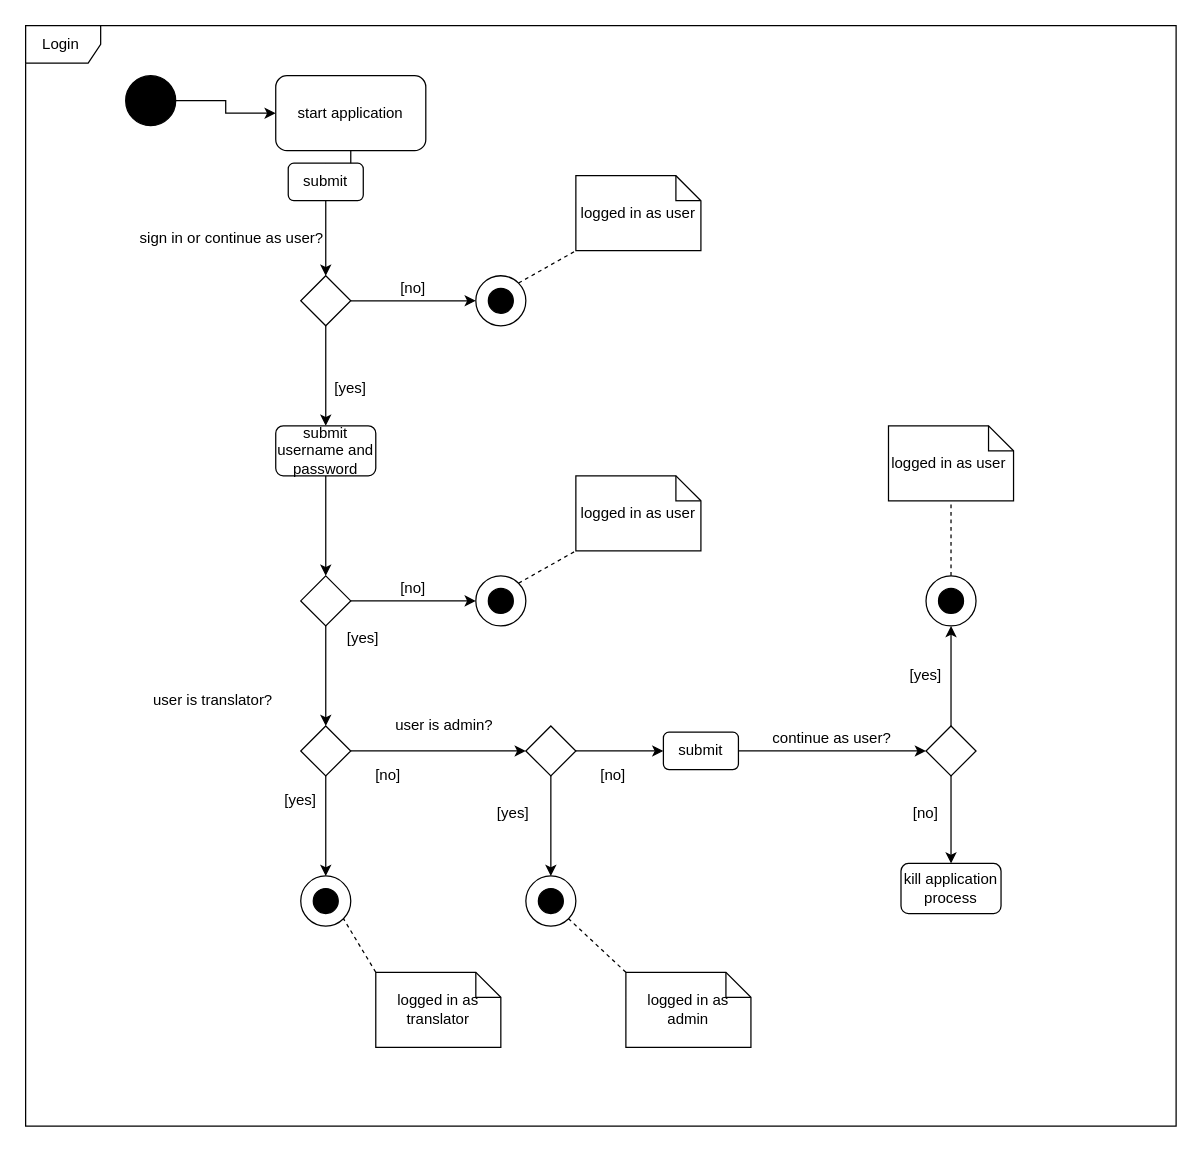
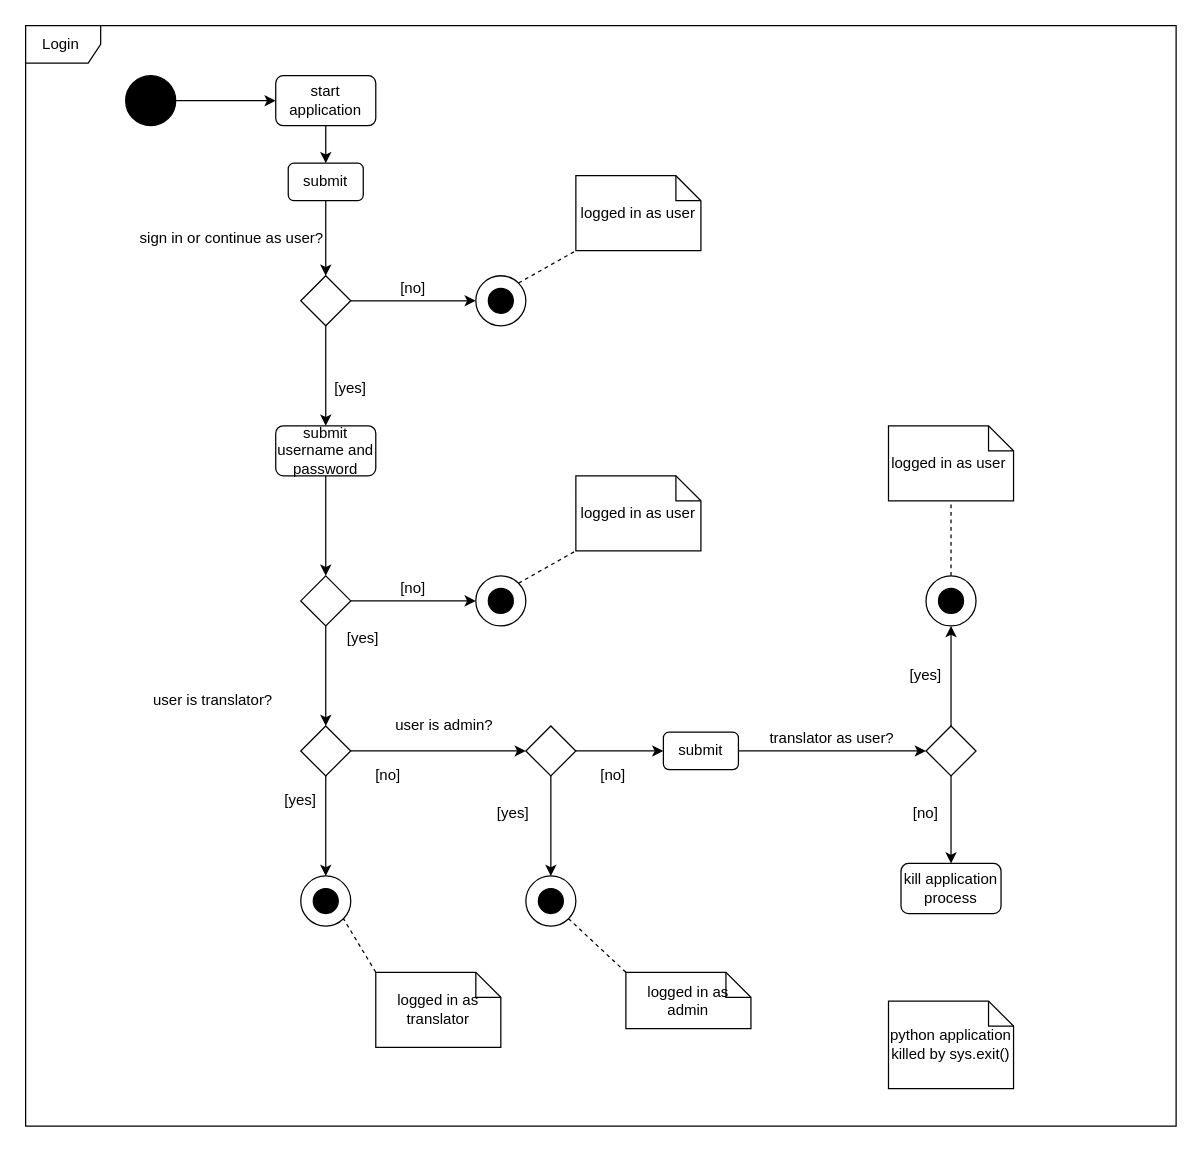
  <mxCell id="0" />
  <mxCell id="1" parent="0" />
  <mxCell id="2" value="Login&amp;nbsp;" style="shape=umlFrame;whiteSpace=wrap;html=1;" parent="1" vertex="1"><mxGeometry x="20" y="20" width="920" height="880" as="geometry" /></mxCell>
  <mxCell id="3" style="edgeStyle=orthogonalEdgeStyle;rounded=0;orthogonalLoop=1;jettySize=auto;html=1;entryX=0;entryY=0.5;entryDx=0;entryDy=0;" parent="1" source="4" target="6" edge="1"><mxGeometry relative="1" as="geometry" /></mxCell>
  <mxCell id="4" value="" style="ellipse;whiteSpace=wrap;html=1;aspect=fixed;fillColor=#000000;" parent="1" vertex="1"><mxGeometry x="100" y="60" width="40" height="40" as="geometry" /></mxCell>
  <mxCell id="5" style="edgeStyle=orthogonalEdgeStyle;rounded=0;orthogonalLoop=1;jettySize=auto;html=1;entryX=0.5;entryY=0;entryDx=0;entryDy=0;" edge="1" parent="1" source="6" target="63"><mxGeometry relative="1" as="geometry" /></mxCell>
- <mxCell id="6" value="start application" style="rounded=1;whiteSpace=wrap;html=1;fillColor=#FFFFFF;" parent="1" vertex="1"><mxGeometry x="220" y="60" width="120" height="60" as="geometry" /></mxCell>
+ <mxCell id="6" value="start application" style="rounded=1;whiteSpace=wrap;html=1;fillColor=#FFFFFF;" parent="1" vertex="1"><mxGeometry x="220" y="60" width="80" height="40" as="geometry" /></mxCell>
  <mxCell id="7" style="edgeStyle=orthogonalEdgeStyle;rounded=0;orthogonalLoop=1;jettySize=auto;html=1;entryX=0;entryY=0.5;entryDx=0;entryDy=0;" parent="1" source="9" target="11" edge="1"><mxGeometry relative="1" as="geometry" /></mxCell>
  <mxCell id="8" style="edgeStyle=orthogonalEdgeStyle;rounded=0;orthogonalLoop=1;jettySize=auto;html=1;" parent="1" source="9" target="15" edge="1"><mxGeometry relative="1" as="geometry" /></mxCell>
  <mxCell id="9" value="" style="rhombus;whiteSpace=wrap;html=1;fillColor=#FFFFFF;" parent="1" vertex="1"><mxGeometry x="240" y="220" width="40" height="40" as="geometry" /></mxCell>
  <mxCell id="10" value="sign in or continue as user?" style="text;html=1;strokeColor=none;fillColor=none;align=center;verticalAlign=middle;whiteSpace=wrap;rounded=0;" parent="1" vertex="1"><mxGeometry x="100" y="180" width="170" height="20" as="geometry" /></mxCell>
  <mxCell id="11" value="" style="ellipse;whiteSpace=wrap;html=1;aspect=fixed;fillColor=#FFFFFF;" parent="1" vertex="1"><mxGeometry x="380" y="220" width="40" height="40" as="geometry" /></mxCell>
  <mxCell id="12" value="" style="ellipse;whiteSpace=wrap;html=1;aspect=fixed;fillColor=#000000;" parent="1" vertex="1"><mxGeometry x="390" y="230" width="20" height="20" as="geometry" /></mxCell>
  <mxCell id="13" value="[no]" style="text;html=1;strokeColor=none;fillColor=none;align=center;verticalAlign=middle;whiteSpace=wrap;rounded=0;" parent="1" vertex="1"><mxGeometry x="310" y="220" width="40" height="20" as="geometry" /></mxCell>
  <mxCell id="14" style="edgeStyle=orthogonalEdgeStyle;rounded=0;orthogonalLoop=1;jettySize=auto;html=1;entryX=0.5;entryY=0;entryDx=0;entryDy=0;" parent="1" source="15" target="20" edge="1"><mxGeometry relative="1" as="geometry"><mxPoint x="260" y="420" as="targetPoint" /></mxGeometry></mxCell>
  <mxCell id="15" value="submit username and password" style="rounded=1;whiteSpace=wrap;html=1;fillColor=#FFFFFF;" parent="1" vertex="1"><mxGeometry x="220" y="340" width="80" height="40" as="geometry" /></mxCell>
  <mxCell id="16" value="[yes]" style="text;html=1;strokeColor=none;fillColor=none;align=center;verticalAlign=middle;whiteSpace=wrap;rounded=0;" parent="1" vertex="1"><mxGeometry x="260" y="300" width="40" height="20" as="geometry" /></mxCell>
  <mxCell id="17" value="" style="ellipse;whiteSpace=wrap;html=1;aspect=fixed;fillColor=#FFFFFF;" parent="1" vertex="1"><mxGeometry x="380" y="460" width="40" height="40" as="geometry" /></mxCell>
  <mxCell id="18" value="" style="ellipse;whiteSpace=wrap;html=1;aspect=fixed;fillColor=#000000;" parent="1" vertex="1"><mxGeometry x="390" y="470" width="20" height="20" as="geometry" /></mxCell>
  <mxCell id="19" style="edgeStyle=orthogonalEdgeStyle;rounded=0;orthogonalLoop=1;jettySize=auto;html=1;" edge="1" parent="1" source="20" target="25"><mxGeometry relative="1" as="geometry" /></mxCell>
  <mxCell id="20" value="" style="rhombus;whiteSpace=wrap;html=1;fillColor=#FFFFFF;" vertex="1" parent="1"><mxGeometry x="240" y="460" width="40" height="40" as="geometry" /></mxCell>
  <mxCell id="21" style="edgeStyle=orthogonalEdgeStyle;rounded=0;orthogonalLoop=1;jettySize=auto;html=1;entryX=0;entryY=0.5;entryDx=0;entryDy=0;" edge="1" parent="1"><mxGeometry relative="1" as="geometry"><mxPoint x="280" y="480" as="sourcePoint" /><mxPoint x="380" y="480" as="targetPoint" /></mxGeometry></mxCell>
  <mxCell id="22" value="[no]" style="text;html=1;strokeColor=none;fillColor=none;align=center;verticalAlign=middle;whiteSpace=wrap;rounded=0;" vertex="1" parent="1"><mxGeometry x="310" y="460" width="40" height="20" as="geometry" /></mxCell>
  <mxCell id="23" style="edgeStyle=orthogonalEdgeStyle;rounded=0;orthogonalLoop=1;jettySize=auto;html=1;entryX=0.5;entryY=0;entryDx=0;entryDy=0;" edge="1" parent="1" source="25" target="28"><mxGeometry relative="1" as="geometry" /></mxCell>
  <mxCell id="24" style="edgeStyle=orthogonalEdgeStyle;rounded=0;orthogonalLoop=1;jettySize=auto;html=1;entryX=0;entryY=0.5;entryDx=0;entryDy=0;" edge="1" parent="1" source="25" target="34"><mxGeometry relative="1" as="geometry" /></mxCell>
  <mxCell id="25" value="" style="rhombus;whiteSpace=wrap;html=1;fillColor=#FFFFFF;" vertex="1" parent="1"><mxGeometry x="240" y="580" width="40" height="40" as="geometry" /></mxCell>
  <mxCell id="26" value="[yes]" style="text;html=1;strokeColor=none;fillColor=none;align=center;verticalAlign=middle;whiteSpace=wrap;rounded=0;" vertex="1" parent="1"><mxGeometry x="270" y="500" width="40" height="20" as="geometry" /></mxCell>
  <mxCell id="27" value="user is translator?" style="text;html=1;strokeColor=none;fillColor=none;align=center;verticalAlign=middle;whiteSpace=wrap;rounded=0;" vertex="1" parent="1"><mxGeometry x="85" y="550" width="170" height="20" as="geometry" /></mxCell>
  <mxCell id="28" value="" style="ellipse;whiteSpace=wrap;html=1;aspect=fixed;fillColor=#FFFFFF;" vertex="1" parent="1"><mxGeometry x="240" y="700" width="40" height="40" as="geometry" /></mxCell>
  <mxCell id="29" value="" style="ellipse;whiteSpace=wrap;html=1;aspect=fixed;fillColor=#000000;" vertex="1" parent="1"><mxGeometry x="250" y="710" width="20" height="20" as="geometry" /></mxCell>
  <mxCell id="30" value="[yes]" style="text;html=1;strokeColor=none;fillColor=none;align=center;verticalAlign=middle;whiteSpace=wrap;rounded=0;" vertex="1" parent="1"><mxGeometry x="220" y="630" width="40" height="20" as="geometry" /></mxCell>
  <mxCell id="31" style="edgeStyle=orthogonalEdgeStyle;rounded=0;orthogonalLoop=1;jettySize=auto;html=1;entryX=0.5;entryY=0;entryDx=0;entryDy=0;" edge="1" parent="1" source="34" target="37"><mxGeometry relative="1" as="geometry" /></mxCell>
  <mxCell id="32" style="edgeStyle=orthogonalEdgeStyle;rounded=0;orthogonalLoop=1;jettySize=auto;html=1;entryX=0;entryY=0.5;entryDx=0;entryDy=0;exitX=1;exitY=0.5;exitDx=0;exitDy=0;" edge="1" parent="1" source="61" target="42"><mxGeometry relative="1" as="geometry"><mxPoint x="1184" y="530" as="sourcePoint" /><mxPoint x="540" y="600" as="targetPoint" /></mxGeometry></mxCell>
  <mxCell id="33" style="edgeStyle=orthogonalEdgeStyle;rounded=0;orthogonalLoop=1;jettySize=auto;html=1;entryX=0;entryY=0.5;entryDx=0;entryDy=0;" edge="1" parent="1" source="34" target="61"><mxGeometry relative="1" as="geometry" /></mxCell>
  <mxCell id="34" value="" style="rhombus;whiteSpace=wrap;html=1;fillColor=#FFFFFF;" vertex="1" parent="1"><mxGeometry x="420" y="580" width="40" height="40" as="geometry" /></mxCell>
  <mxCell id="35" value="user is admin?" style="text;html=1;strokeColor=none;fillColor=none;align=center;verticalAlign=middle;whiteSpace=wrap;rounded=0;" vertex="1" parent="1"><mxGeometry x="270" y="570" width="170" height="20" as="geometry" /></mxCell>
  <mxCell id="36" value="[no]" style="text;html=1;strokeColor=none;fillColor=none;align=center;verticalAlign=middle;whiteSpace=wrap;rounded=0;" vertex="1" parent="1"><mxGeometry x="290" y="610" width="40" height="20" as="geometry" /></mxCell>
  <mxCell id="37" value="" style="ellipse;whiteSpace=wrap;html=1;aspect=fixed;fillColor=#FFFFFF;" vertex="1" parent="1"><mxGeometry x="420" y="700" width="40" height="40" as="geometry" /></mxCell>
  <mxCell id="38" value="" style="ellipse;whiteSpace=wrap;html=1;aspect=fixed;fillColor=#000000;" vertex="1" parent="1"><mxGeometry x="430" y="710" width="20" height="20" as="geometry" /></mxCell>
  <mxCell id="39" value="[yes]" style="text;html=1;strokeColor=none;fillColor=none;align=center;verticalAlign=middle;whiteSpace=wrap;rounded=0;" vertex="1" parent="1"><mxGeometry x="390" y="640" width="40" height="20" as="geometry" /></mxCell>
  <mxCell id="40" style="edgeStyle=orthogonalEdgeStyle;rounded=0;orthogonalLoop=1;jettySize=auto;html=1;entryX=0.5;entryY=1;entryDx=0;entryDy=0;" edge="1" parent="1" source="42" target="43"><mxGeometry relative="1" as="geometry" /></mxCell>
  <mxCell id="41" style="edgeStyle=orthogonalEdgeStyle;rounded=0;orthogonalLoop=1;jettySize=auto;html=1;entryX=0.5;entryY=0;entryDx=0;entryDy=0;" edge="1" parent="1" source="42" target="47"><mxGeometry relative="1" as="geometry" /></mxCell>
  <mxCell id="42" value="" style="rhombus;whiteSpace=wrap;html=1;fillColor=#FFFFFF;" vertex="1" parent="1"><mxGeometry x="740" y="580" width="40" height="40" as="geometry" /></mxCell>
  <mxCell id="43" value="" style="ellipse;whiteSpace=wrap;html=1;aspect=fixed;fillColor=#FFFFFF;" vertex="1" parent="1"><mxGeometry x="740" y="460" width="40" height="40" as="geometry" /></mxCell>
  <mxCell id="44" value="" style="ellipse;whiteSpace=wrap;html=1;aspect=fixed;fillColor=#000000;" vertex="1" parent="1"><mxGeometry x="750" y="470" width="20" height="20" as="geometry" /></mxCell>
  <mxCell id="45" value="[no]" style="text;html=1;strokeColor=none;fillColor=none;align=center;verticalAlign=middle;whiteSpace=wrap;rounded=0;" vertex="1" parent="1"><mxGeometry x="470" y="610" width="40" height="20" as="geometry" /></mxCell>
  <mxCell id="46" value="[yes]" style="text;html=1;strokeColor=none;fillColor=none;align=center;verticalAlign=middle;whiteSpace=wrap;rounded=0;" vertex="1" parent="1"><mxGeometry x="720" y="530" width="40" height="20" as="geometry" /></mxCell>
  <mxCell id="47" value="kill application process" style="rounded=1;whiteSpace=wrap;html=1;" vertex="1" parent="1"><mxGeometry x="720" y="690" width="80" height="40" as="geometry" /></mxCell>
  <mxCell id="48" value="[no]" style="text;html=1;strokeColor=none;fillColor=none;align=center;verticalAlign=middle;whiteSpace=wrap;rounded=0;" vertex="1" parent="1"><mxGeometry x="720" y="640" width="40" height="20" as="geometry" /></mxCell>
  <mxCell id="49" value="logged in as user" style="shape=note;size=20;whiteSpace=wrap;html=1;" vertex="1" parent="1"><mxGeometry x="460" y="140" width="100" height="60" as="geometry" /></mxCell>
  <mxCell id="50" value="" style="endArrow=none;dashed=1;html=1;entryX=0;entryY=1;entryDx=0;entryDy=0;entryPerimeter=0;exitX=1;exitY=0;exitDx=0;exitDy=0;" edge="1" parent="1" source="11" target="49"><mxGeometry width="50" height="50" relative="1" as="geometry"><mxPoint x="420" y="320" as="sourcePoint" /><mxPoint x="470" y="270" as="targetPoint" /></mxGeometry></mxCell>
  <mxCell id="51" value="logged in as user" style="shape=note;size=20;whiteSpace=wrap;html=1;" vertex="1" parent="1"><mxGeometry x="460" y="380" width="100" height="60" as="geometry" /></mxCell>
  <mxCell id="52" value="" style="endArrow=none;dashed=1;html=1;exitX=1;exitY=0;exitDx=0;exitDy=0;entryX=0;entryY=1;entryDx=0;entryDy=0;entryPerimeter=0;" edge="1" parent="1" source="17" target="51"><mxGeometry width="50" height="50" relative="1" as="geometry"><mxPoint x="400" y="380" as="sourcePoint" /><mxPoint x="450" y="330" as="targetPoint" /></mxGeometry></mxCell>
  <mxCell id="53" value="logged in as translator" style="shape=note;size=20;whiteSpace=wrap;html=1;" vertex="1" parent="1"><mxGeometry x="300" y="777" width="100" height="60" as="geometry" /></mxCell>
- <mxCell id="54" value="logged in as admin" style="shape=note;size=20;whiteSpace=wrap;html=1;" vertex="1" parent="1"><mxGeometry x="500" y="777" width="100" height="60" as="geometry" /></mxCell>
+ <mxCell id="54" value="logged in as admin" style="shape=note;size=20;whiteSpace=wrap;html=1;" vertex="1" parent="1"><mxGeometry x="500" y="777" width="100" height="45" as="geometry" /></mxCell>
  <mxCell id="55" value="" style="endArrow=none;dashed=1;html=1;exitX=0;exitY=0;exitDx=0;exitDy=0;exitPerimeter=0;entryX=1;entryY=1;entryDx=0;entryDy=0;" edge="1" parent="1" source="53" target="28"><mxGeometry width="50" height="50" relative="1" as="geometry"><mxPoint x="140" y="750" as="sourcePoint" /><mxPoint x="190" y="700" as="targetPoint" /></mxGeometry></mxCell>
  <mxCell id="56" value="" style="endArrow=none;dashed=1;html=1;entryX=1;entryY=1;entryDx=0;entryDy=0;exitX=0;exitY=0;exitDx=0;exitDy=0;exitPerimeter=0;" edge="1" parent="1" source="54" target="37"><mxGeometry width="50" height="50" relative="1" as="geometry"><mxPoint x="440" y="820" as="sourcePoint" /><mxPoint x="490" y="770" as="targetPoint" /></mxGeometry></mxCell>
  <mxCell id="57" value="logged in as user&amp;nbsp;" style="shape=note;size=20;whiteSpace=wrap;html=1;" vertex="1" parent="1"><mxGeometry x="710" y="340" width="100" height="60" as="geometry" /></mxCell>
  <mxCell id="58" value="" style="endArrow=none;dashed=1;html=1;entryX=0.5;entryY=1;entryDx=0;entryDy=0;entryPerimeter=0;exitX=0.5;exitY=0;exitDx=0;exitDy=0;" edge="1" parent="1" source="43" target="57"><mxGeometry width="50" height="50" relative="1" as="geometry"><mxPoint x="630" y="490" as="sourcePoint" /><mxPoint x="680" y="440" as="targetPoint" /></mxGeometry></mxCell>
- <mxCell id="60" value="continue as user?" style="text;html=1;strokeColor=none;fillColor=none;align=center;verticalAlign=middle;whiteSpace=wrap;rounded=0;" vertex="1" parent="1"><mxGeometry x="580" y="580" width="170" height="20" as="geometry" /></mxCell>
+ <mxCell id="59" value="python application killed by sys.exit()" style="shape=note;size=20;whiteSpace=wrap;html=1;" vertex="1" parent="1"><mxGeometry x="710" y="800" width="100" height="70" as="geometry" /></mxCell>
+ <mxCell id="60" value="translator as user?" style="text;html=1;strokeColor=none;fillColor=none;align=center;verticalAlign=middle;whiteSpace=wrap;rounded=0;" vertex="1" parent="1"><mxGeometry x="580" y="580" width="170" height="20" as="geometry" /></mxCell>
  <mxCell id="61" value="submit" style="rounded=1;whiteSpace=wrap;html=1;" vertex="1" parent="1"><mxGeometry x="530" y="585" width="60" height="30" as="geometry" /></mxCell>
  <mxCell id="62" style="edgeStyle=orthogonalEdgeStyle;rounded=0;orthogonalLoop=1;jettySize=auto;html=1;entryX=0.5;entryY=0;entryDx=0;entryDy=0;" edge="1" parent="1" source="63" target="9"><mxGeometry relative="1" as="geometry" /></mxCell>
  <mxCell id="63" value="submit" style="rounded=1;whiteSpace=wrap;html=1;" vertex="1" parent="1"><mxGeometry x="230" y="130" width="60" height="30" as="geometry" /></mxCell>
